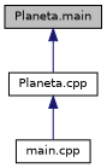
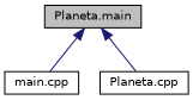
  digraph {
    node [color=black fillcolor=white fontname=Helvetica fontsize=10 shape=record style=filled]
    edge [color=midnightblue dir=back fontname=Helvetica fontsize=10 labelfontname=Helvetica labelfontsize=10 style=solid]
    n1 [fillcolor=grey75 fontcolor=black height=0.2 label="Planeta.main" width=0.4]
    n2 [height=0.2 label="main.cpp" width=0.4]
    n3 [height=0.2 label="Planeta.cpp" width=0.4]
-   n3 -> n2
+   n1 -> n2
    n1 -> n3
  }
